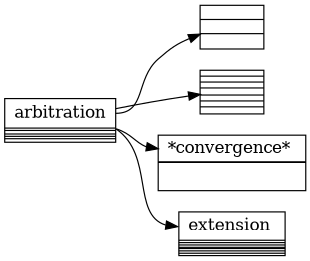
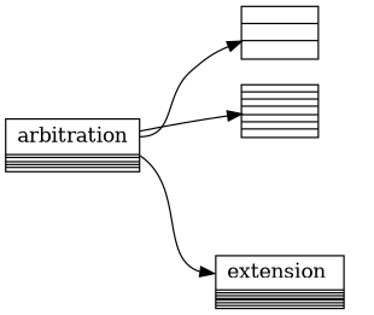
  digraph {
    rankdir=LR
    node [shape=record]
    edge [headport=f0]
    n1 [label="<f0> arbitration\n|\n                 <f1> base\l|\n                 <f2> convergence\l|\n                 <f3> extension\l|\n                 <f4> metering\l|\n                 <f5> statsprocessor\l"]
    n2 [label="\n                <f0> *arbitration* \n|\n                <f1> caecxmodarbitration.cpp\l|\n                <f2> caecxmodarbitration.h\l"]
    n3 [label="\n                <f0> *base* \n|\n                <f1> caecxbankmanager.cpp\l|\n                <f1> caecxbankmanager.h\l|\n                <f1> caeccommon.h\l|\n                <f1> caecxhistory.cpp\l|\n                <f1> caecxhistory.h\l|\n                <f2> caecxtrigger.cpp\l"]
-   n4 [label="<f0> *convergence* \n|\n                 <f1> caecxconveventmanager.cpp\l|\n                 <f2> caecxconveventmanager.h\l|\n                 <f3> caecxmodconvergence.cpp\l|\n                 <f4> caecxmodconvergence.h\l|"]
    n5 [label="<f0> extension \n|\n                 <f1> caecxcamsync.cpp\l|\n                 <f1> caecxcamsync.h\l|\n                 <f1> caecxextensionmonitor.cpp\l|\n                 <f1> caecxextensionmonitor.h\l|\n                 <f1> caecxflashcurrentestimator.cpp\l|\n                 <f1> caecxmodextension.cpp\l|\n                 <f1> caecxmodextension.h\l"]
    n1 -> n2 [tailport=f0]
    n1 -> n3 [tailport=f1]
-   n1 -> n4 [tailport=f2]
    n1 -> n5 [tailport=f3]
  }
